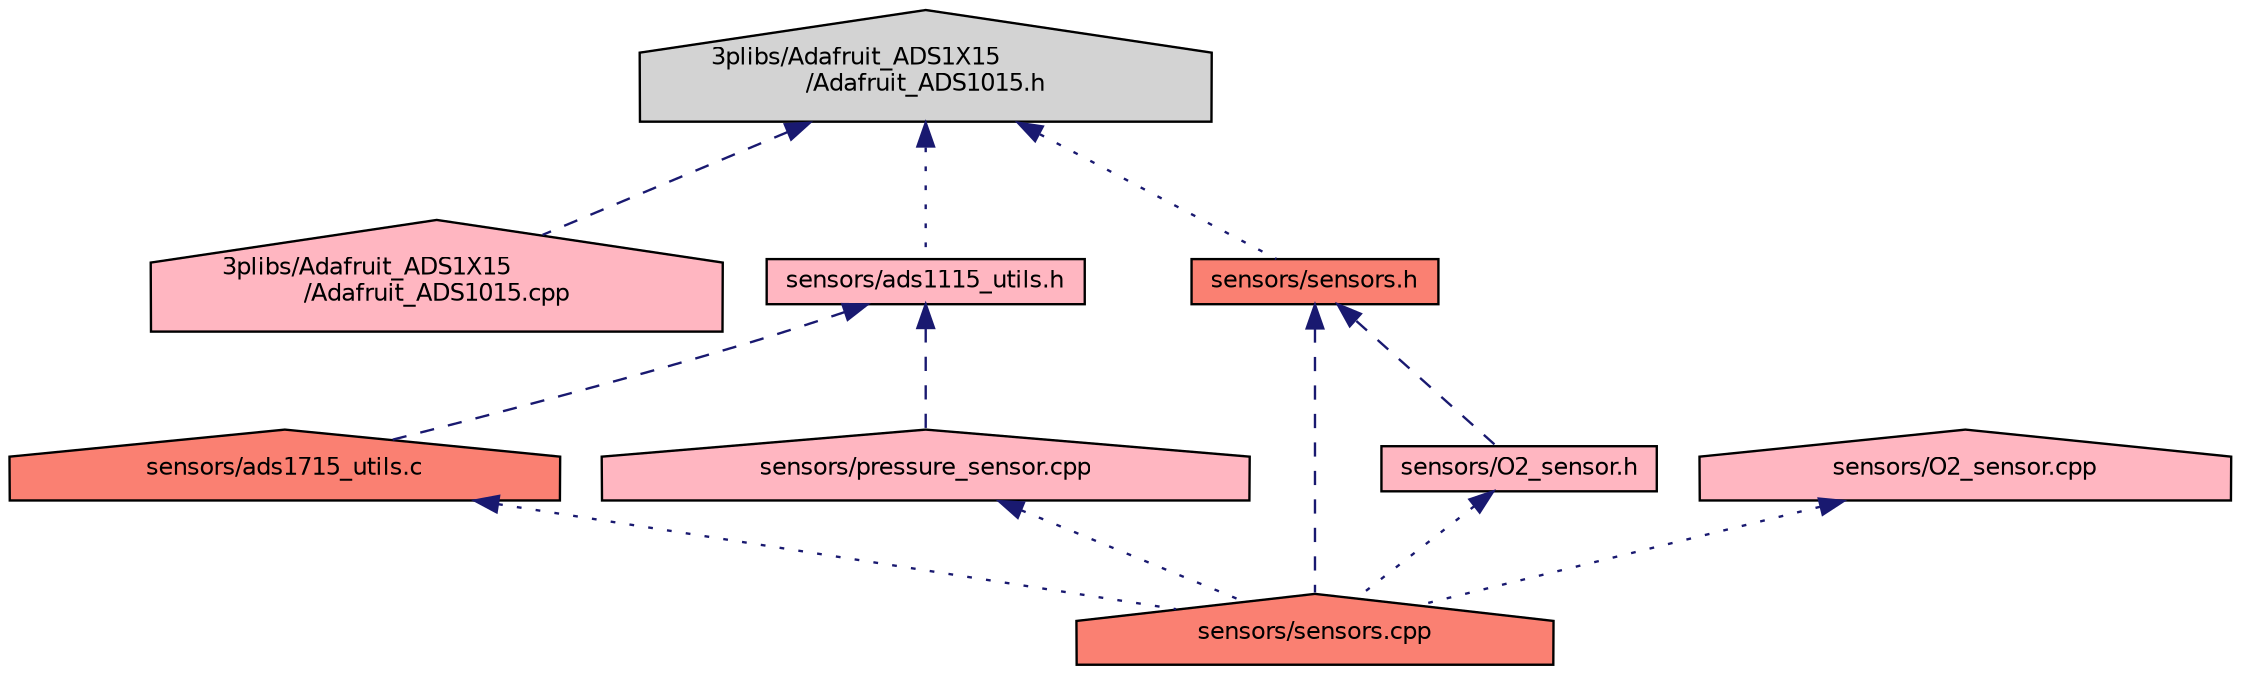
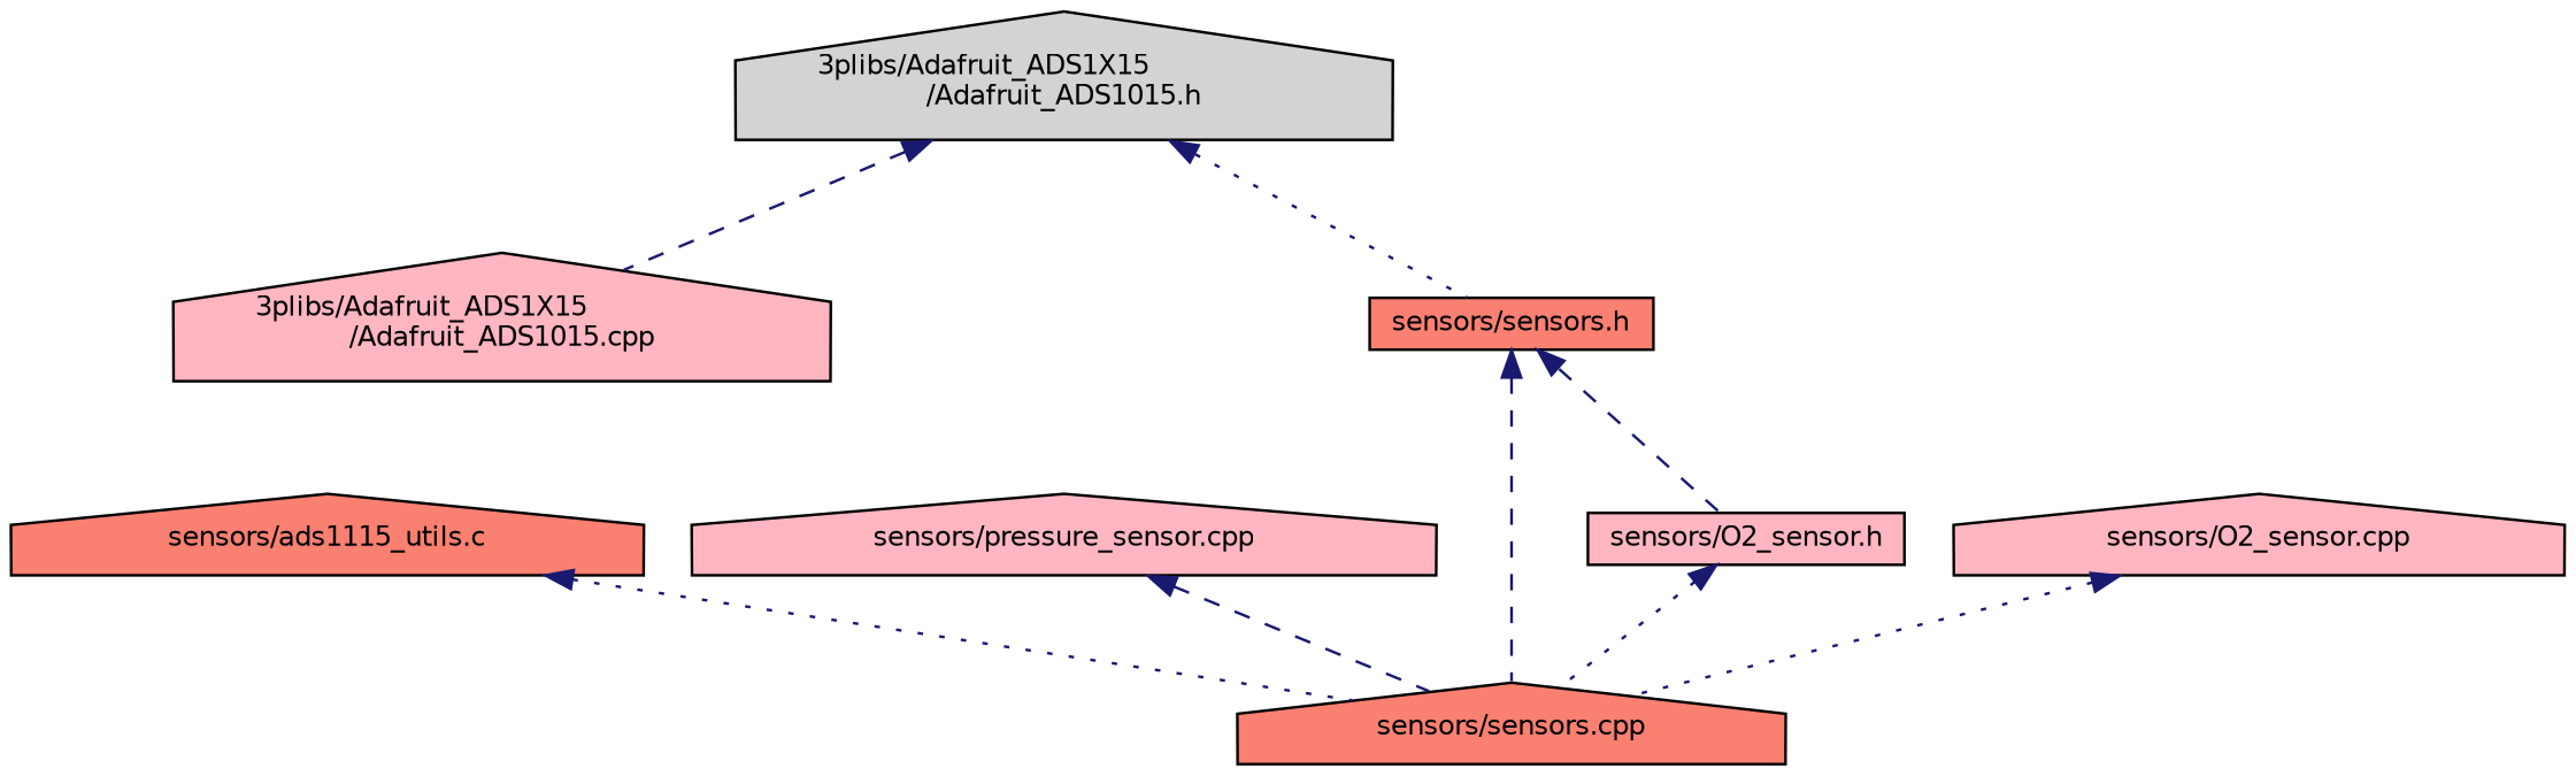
  digraph {
    node [color=black fillcolor=lightpink fontname=Helvetica fontsize=10 shape=house style=filled]
    edge [color=midnightblue dir=back fontname=Helvetica fontsize=10 labelfontname=Helvetica labelfontsize=10 style=dotted]
    n1 [fillcolor=lightgrey fontcolor=black height=0.2 label="3plibs/Adafruit_ADS1X15\l/Adafruit_ADS1015.h" width=0.4]
    n2 [height=0.2 label="3plibs/Adafruit_ADS1X15\l/Adafruit_ADS1015.cpp" width=0.4]
-   n3 [height=0.2 label="sensors/ads1115_utils.h" shape=box width=0.4]
    n4 [fillcolor=salmon height=0.2 label="sensors/sensors.h" shape=box width=0.4]
-   n5 [fillcolor=salmon height=0.2 label="sensors/ads1715_utils.c" width=0.4]
+   n5 [fillcolor=salmon height=0.2 label="sensors/ads1115_utils.c" width=0.4]
    n6 [height=0.2 label="sensors/pressure_sensor.cpp" width=0.4]
    n7 [fillcolor=salmon height=0.2 label="sensors/sensors.cpp" width=0.4]
    n8 [height=0.2 label="sensors/O2_sensor.h" shape=box width=0.4]
    n9 [height=0.2 label="sensors/O2_sensor.cpp" width=0.4]
    n1 -> n2 [style=dashed]
-   n1 -> n3
    n1 -> n4
-   n3 -> n5 [style=dashed]
-   n3 -> n6 [style=dashed]
    n4 -> n7 [style=dashed]
    n4 -> n8 [style=dashed]
    n5 -> n7
-   n6 -> n7
+   n6 -> n7 [style=dashed]
    n8 -> n7
    n9 -> n7
  }
